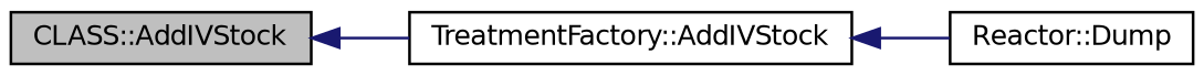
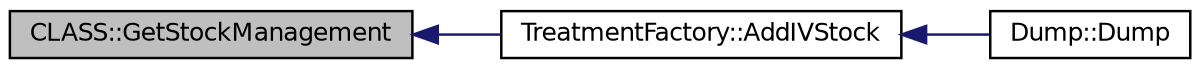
  digraph {
    rankdir=LR
    node [color=black fillcolor=white fontname=Helvetica fontsize=10 shape=record style=filled]
    edge [color=midnightblue dir=back fontname=Helvetica fontsize=10 labelfontname=Helvetica labelfontsize=10 style=solid]
-   n1 [fillcolor=grey75 fontcolor=black height=0.2 label="CLASS::AddIVStock" width=0.4]
+   n1 [fillcolor=grey75 fontcolor=black height=0.2 label="CLASS::GetStockManagement" width=0.4]
    n2 [height=0.2 label="TreatmentFactory::AddIVStock" width=0.4]
-   n3 [height=0.2 label="Reactor::Dump" width=0.4]
+   n3 [height=0.2 label="Dump::Dump" width=0.4]
    n1 -> n2
    n2 -> n3
  }
